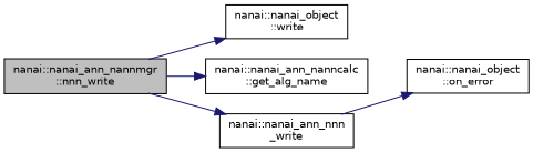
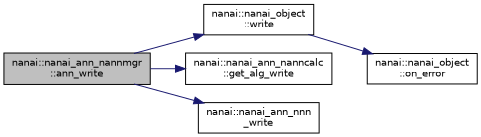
  digraph {
    rankdir=LR
    node [color=black fillcolor=white fontname=Helvetica fontsize=10 shape=record style=filled]
    edge [color=midnightblue fontname=Helvetica fontsize=10 labelfontname=Helvetica labelfontsize=10 style=solid]
-   n1 [fillcolor=grey75 fontcolor=black height=0.2 label="nanai::nanai_ann_nannmgr\l::nnn_write" width=0.4]
+   n1 [fillcolor=grey75 fontcolor=black height=0.2 label="nanai::nanai_ann_nannmgr\l::ann_write" width=0.4]
    n2 [height=0.2 label="nanai::nanai_object\l::write" width=0.4]
-   n3 [height=0.2 label="nanai::nanai_ann_nanncalc\l::get_alg_name" width=0.4]
+   n3 [height=0.2 label="nanai::nanai_ann_nanncalc\l::get_alg_write" width=0.4]
    n4 [height=0.2 label="nanai::nanai_ann_nnn\l_write" width=0.4]
    n5 [height=0.2 label="nanai::nanai_object\l::on_error" width=0.4]
    n1 -> n2
    n1 -> n3
    n1 -> n4
-   n4 -> n5
+   n2 -> n5
  }
